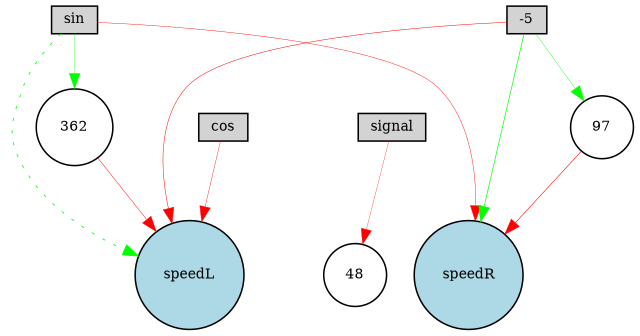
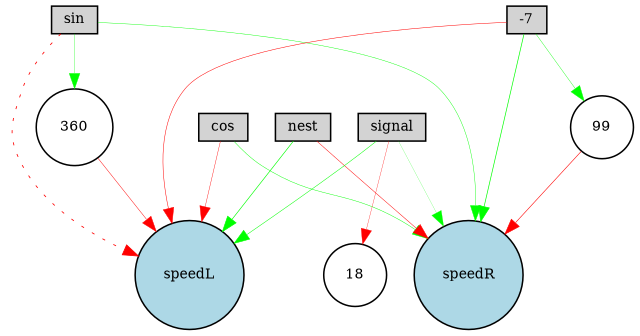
  digraph {
    node [fillcolor=lightgray fontsize=9 shape=box style=filled]
    edge [color=green style=solid]
    cos [height=0.2 width=0.2]
    speedL [fillcolor=lightblue height=0.2 shape=circle width=0.2]
    speedR [fillcolor=lightblue height=0.2 shape=circle width=0.2]
    sin [height=0.2 width=0.2]
-   360 [fillcolor=white height=0.2 shape=circle width=0.2 label=362]
+   360 [fillcolor=white height=0.2 shape=circle width=0.2]
+   nest [height=0.2 width=0.2]
    signal [height=0.2 width=0.2]
-   18 [fillcolor=white height=0.2 shape=circle width=0.2 label=48]
-   -5 [height=0.2 width=0.2]
-   99 [fillcolor=white height=0.2 shape=circle width=0.2 label=97]
+   18 [fillcolor=white height=0.2 shape=circle width=0.2]
+   -5 [height=0.2 width=0.2 label=-7]
+   99 [fillcolor=white height=0.2 shape=circle width=0.2]
    cos -> speedL [color=red penwidth=0.255204414365123]
-   sin -> speedL [penwidth=0.5359442963673131 style=dotted]
-   sin -> speedR [color=red penwidth=0.2715978383666249]
+   cos -> speedR [penwidth=0.2852570640345805]
+   sin -> speedL [color=red penwidth=0.5359442963673131 style=dotted]
+   sin -> speedR [penwidth=0.2715978383666249]
    sin -> 360 [penwidth=0.21128791505232786]
    360 -> speedL [color=red penwidth=0.2987106095913664]
+   nest -> speedL [penwidth=0.41631944491635786]
+   nest -> speedR [color=red penwidth=0.3073827424263132]
+   signal -> speedL [penwidth=0.32280532595181044]
+   signal -> speedR [penwidth=0.12438813438252959]
    signal -> 18 [color=red penwidth=0.19743394741276216]
    -5 -> speedL [color=red penwidth=0.3221940896937901]
    -5 -> speedR [penwidth=0.4448651536331334]
    -5 -> 99 [penwidth=0.2436783229897581]
    99 -> speedR [color=red penwidth=0.3768323815254786]
  }
